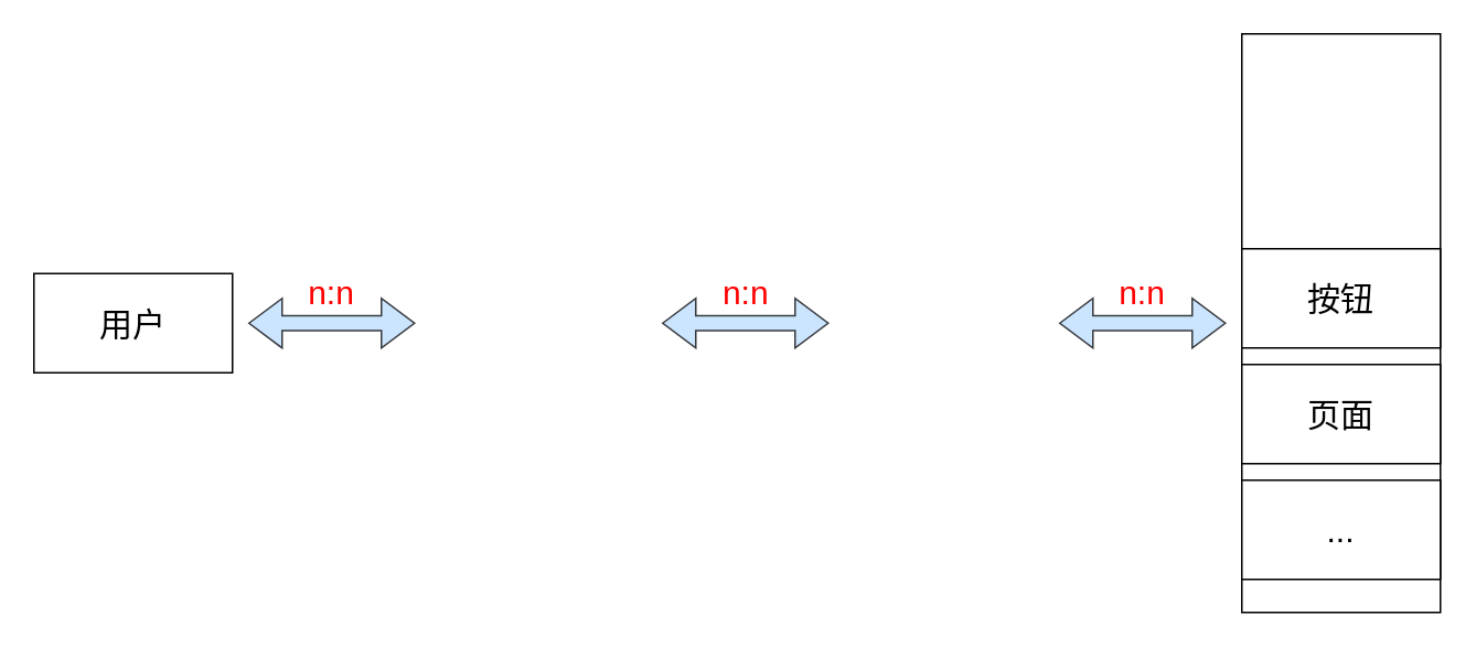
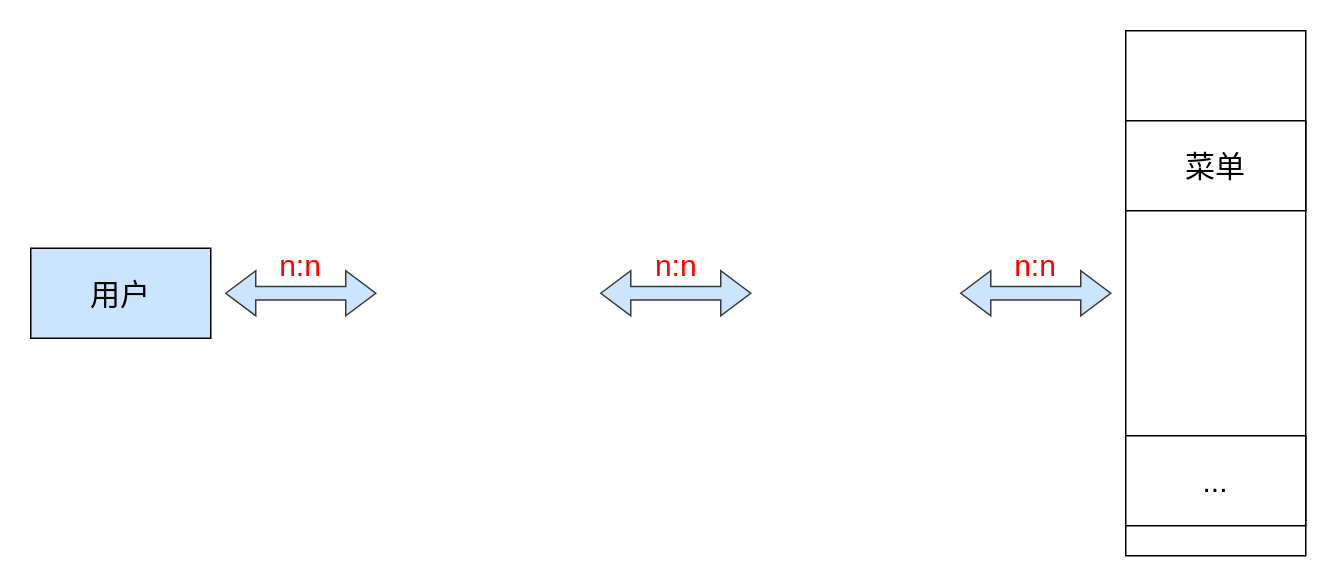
  <mxCell id="0" />
  <mxCell id="1" parent="0" />
- <mxCell id="2" value="用户" style="rounded=0;whiteSpace=wrap;html=1;fontSize=20;" vertex="1" parent="1"><mxGeometry x="20" y="165" width="120" height="60" as="geometry" /></mxCell>
+ <mxCell id="2" value="用户" style="rounded=0;whiteSpace=wrap;html=1;fontSize=20;fillColor=#cce5ff;" vertex="1" parent="1"><mxGeometry x="20" y="165" width="120" height="60" as="geometry" /></mxCell>
  <mxCell id="3" value="" style="rounded=0;whiteSpace=wrap;html=1;fontSize=20;" vertex="1" parent="1"><mxGeometry x="750" y="20" width="120" height="350" as="geometry" /></mxCell>
- <mxCell id="5" value="按钮" style="rounded=0;whiteSpace=wrap;html=1;fontSize=20;" vertex="1" parent="1"><mxGeometry x="750" y="150" width="120" height="60" as="geometry" /></mxCell>
- <mxCell id="6" value="页面" style="rounded=0;whiteSpace=wrap;html=1;fontSize=20;" vertex="1" parent="1"><mxGeometry x="750" y="220" width="120" height="60" as="geometry" /></mxCell>
+ <mxCell id="4" value="菜单" style="rounded=0;whiteSpace=wrap;html=1;fontSize=20;" vertex="1" parent="1"><mxGeometry x="750" y="80" width="120" height="60" as="geometry" /></mxCell>
  <mxCell id="7" value="..." style="rounded=0;whiteSpace=wrap;html=1;fontSize=20;" vertex="1" parent="1"><mxGeometry x="750" y="290" width="120" height="60" as="geometry" /></mxCell>
  <mxCell id="8" value="" style="shape=doubleArrow;whiteSpace=wrap;html=1;fontSize=20;fillColor=#cce5ff;strokeColor=#36393d;" vertex="1" parent="1"><mxGeometry x="150" y="180" width="100" height="30" as="geometry" /></mxCell>
  <mxCell id="9" value="" style="shape=doubleArrow;whiteSpace=wrap;html=1;fontSize=20;fillColor=#cce5ff;strokeColor=#36393d;" vertex="1" parent="1"><mxGeometry x="400" y="180" width="100" height="30" as="geometry" /></mxCell>
  <mxCell id="10" value="" style="shape=doubleArrow;whiteSpace=wrap;html=1;fontSize=20;fillColor=#cce5ff;strokeColor=#36393d;" vertex="1" parent="1"><mxGeometry x="640" y="180" width="100" height="30" as="geometry" /></mxCell>
  <mxCell id="11" value="n:n" style="text;html=1;strokeColor=none;fillColor=none;align=center;verticalAlign=middle;whiteSpace=wrap;rounded=0;fontSize=20;fontColor=#FF0000;" vertex="1" parent="1"><mxGeometry x="170" y="161" width="60" height="30" as="geometry" /></mxCell>
  <mxCell id="12" value="n:n" style="text;html=1;strokeColor=none;fillColor=none;align=center;verticalAlign=middle;rounded=0;fontSize=20;fontColor=#FF0000;" vertex="1" parent="1"><mxGeometry x="420" y="161" width="60" height="30" as="geometry" /></mxCell>
  <mxCell id="13" value="n:n" style="text;html=1;strokeColor=none;fillColor=none;align=center;verticalAlign=middle;whiteSpace=wrap;rounded=0;fontSize=20;fontColor=#FF0000;" vertex="1" parent="1"><mxGeometry x="660" y="161" width="60" height="30" as="geometry" /></mxCell>
